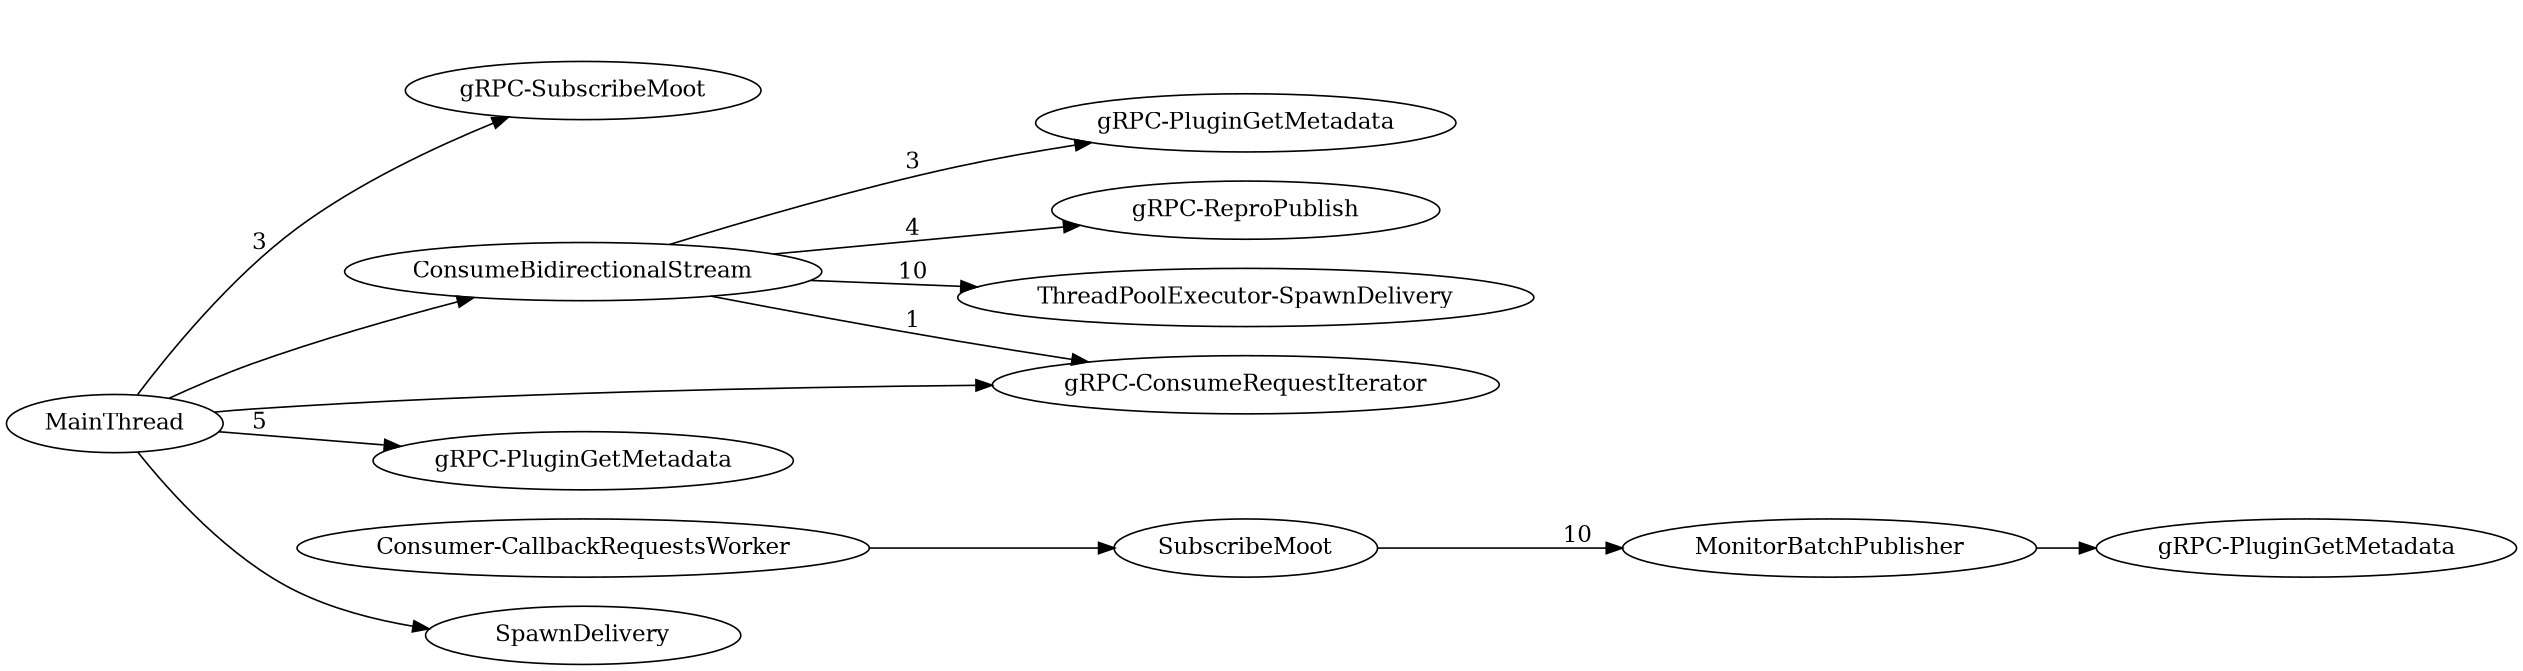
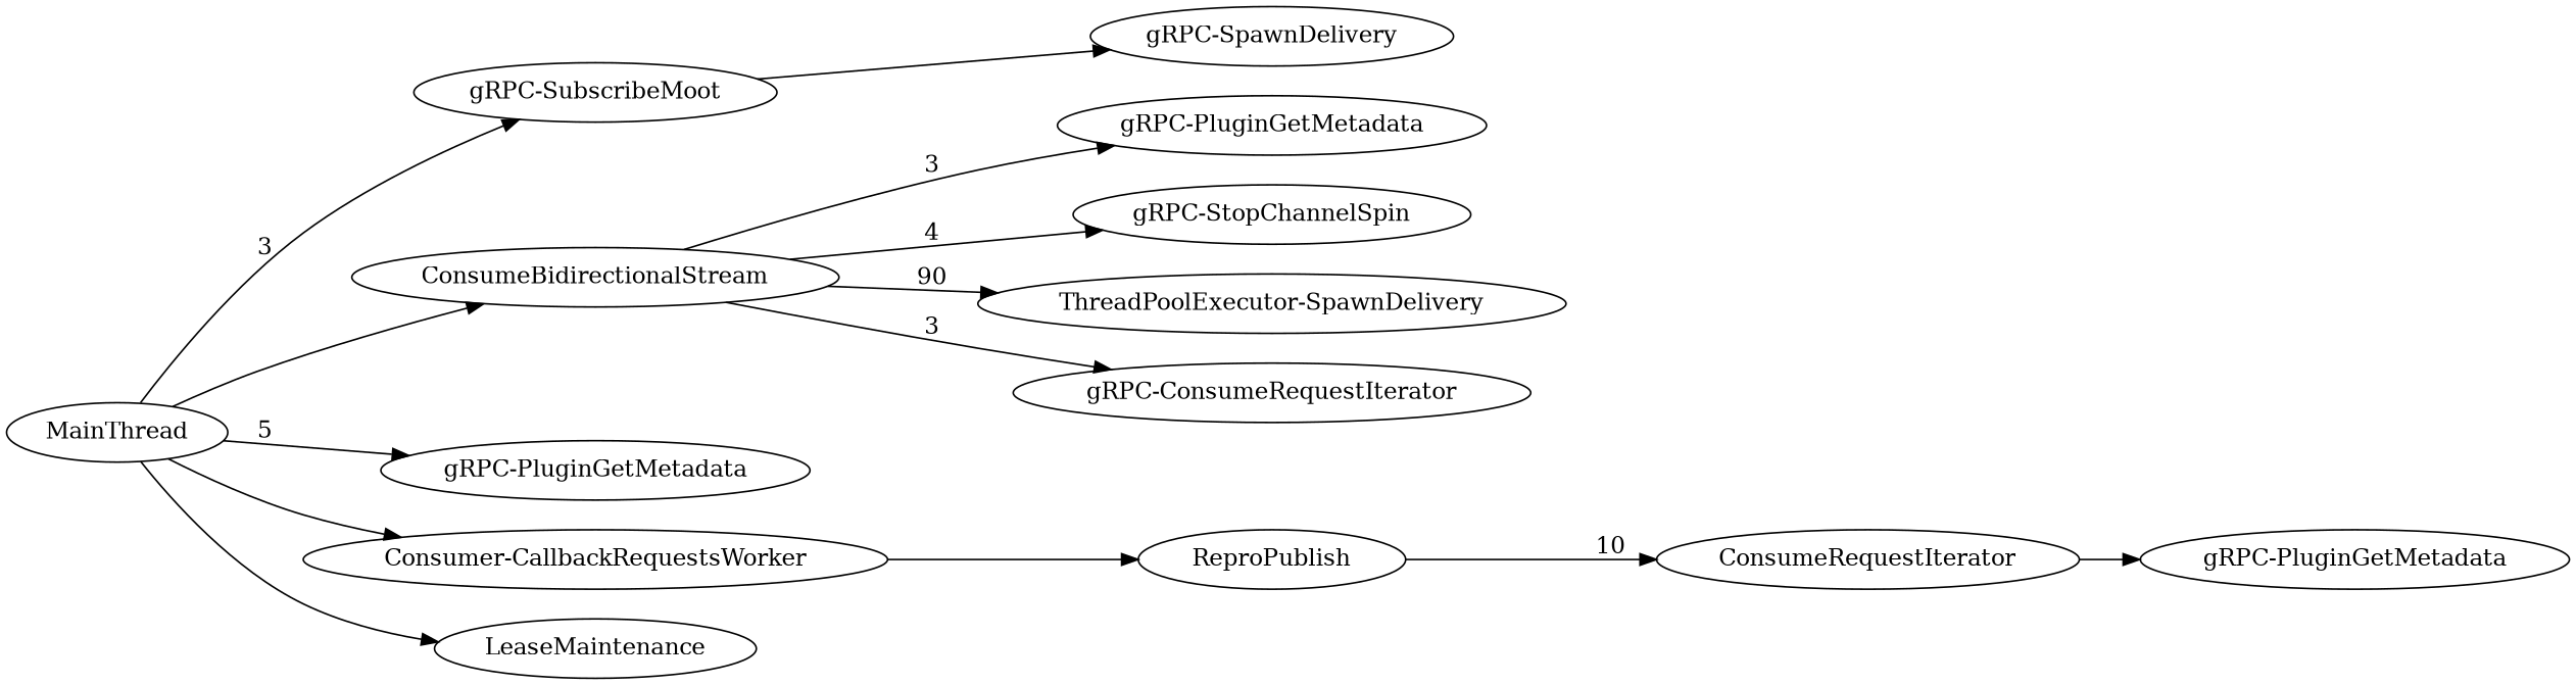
  digraph {
    rankdir=LR
    n1 [label="gRPC-SubscribeMoot"]
+   n2 [label="gRPC-SpawnDelivery"]
    n3 [label=ConsumeBidirectionalStream]
    n4 [label="gRPC-PluginGetMetadata"]
-   n5 [label="gRPC-ReproPublish"]
+   n5 [label="gRPC-StopChannelSpin"]
    n6 [label="gRPC-ConsumeRequestIterator"]
    n7 [label="ThreadPoolExecutor-SpawnDelivery"]
-   n8 [label=MonitorBatchPublisher]
+   n8 [label=ConsumeRequestIterator]
    n9 [label="gRPC-PluginGetMetadata"]
-   n10 [label=SubscribeMoot]
+   n10 [label=ReproPublish]
    MainThread
    n12 [label="gRPC-PluginGetMetadata"]
    n13 [label="Consumer-CallbackRequestsWorker"]
-   n14 [label=SpawnDelivery]
+   n14 [label=LeaseMaintenance]
+   n1 -> n2
    n3 -> n4 [label=3]
    n3 -> n5 [label=4]
-   n3 -> n6 [label=1]
-   n3 -> n7 [label=10]
+   n3 -> n6 [label=3]
+   n3 -> n7 [label=90]
    n8 -> n9
    n10 -> n8 [label=10]
    MainThread -> n1 [label=3]
    MainThread -> n3
    MainThread -> n12 [label=5]
-   MainThread -> n6
+   MainThread -> n13
    MainThread -> n14
    n13 -> n10
  }
